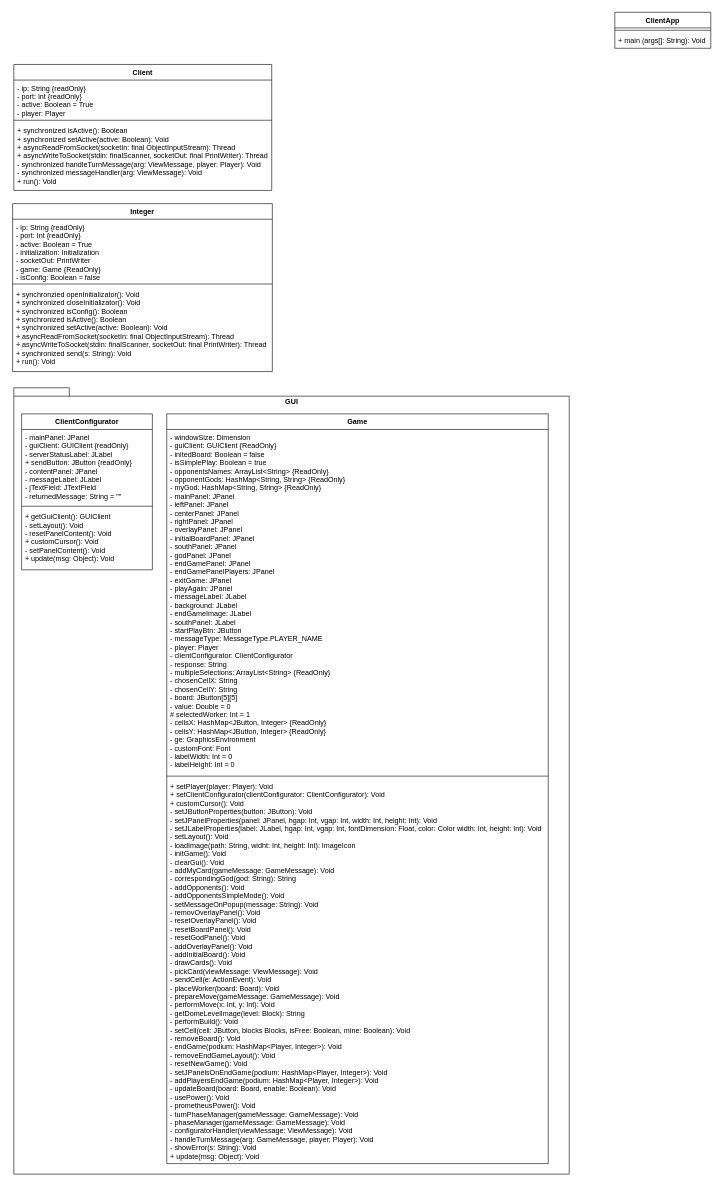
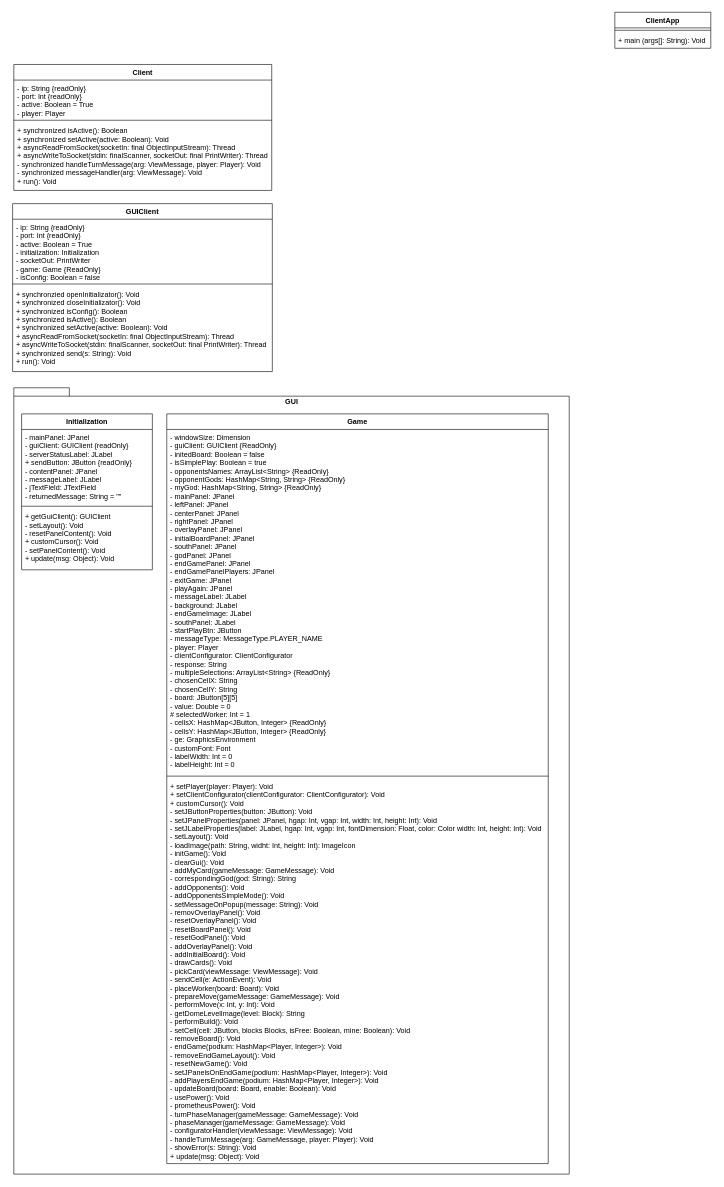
  <mxCell id="0" />
  <mxCell id="1" parent="0" />
  <mxCell id="2" value="Client" style="swimlane;fontStyle=1;align=center;verticalAlign=top;childLayout=stackLayout;horizontal=1;startSize=26;horizontalStack=0;resizeParent=1;resizeParentMax=0;resizeLast=0;collapsible=1;marginBottom=0;" vertex="1" parent="1"><mxGeometry x="22" y="107" width="430" height="210" as="geometry" /></mxCell>
  <mxCell id="3" value="- ip: String {readOnly}&#10;- port: Int {readOnly}&#10;- active: Boolean = True&#10;- player: Player" style="text;strokeColor=none;fillColor=none;align=left;verticalAlign=top;spacingLeft=4;spacingRight=4;overflow=hidden;rotatable=0;points=[[0,0.5],[1,0.5]];portConstraint=eastwest;" vertex="1" parent="2"><mxGeometry y="26" width="430" height="63" as="geometry" /></mxCell>
  <mxCell id="4" value="" style="line;strokeWidth=1;fillColor=none;align=left;verticalAlign=middle;spacingTop=-1;spacingLeft=3;spacingRight=3;rotatable=0;labelPosition=right;points=[];portConstraint=eastwest;" vertex="1" parent="2"><mxGeometry y="89" width="430" height="8" as="geometry" /></mxCell>
  <mxCell id="5" value="+ synchronized isActive(): Boolean&#10;+ synchronized setActive(active: Boolean): Void&#10;+ asyncReadFromSocket(socketIn: final ObjectInputStream): Thread&#10;+ asyncWriteToSocket(stdin: finalScanner, socketOut: final PrintWriter): Thread&#10;- synchronized handleTurnMessage(arg: ViewMessage, player: Player): Void&#10;- synchronized messageHandler(arg: ViewMessage): Void&#10;+ run(): Void" style="text;strokeColor=none;fillColor=none;align=left;verticalAlign=top;spacingLeft=4;spacingRight=4;overflow=hidden;rotatable=0;points=[[0,0.5],[1,0.5]];portConstraint=eastwest;" vertex="1" parent="2"><mxGeometry y="97" width="430" height="113" as="geometry" /></mxCell>
  <mxCell id="6" value="GUI" style="shape=folder;fontStyle=1;spacingTop=10;tabWidth=40;tabHeight=14;tabPosition=left;html=1;verticalAlign=top;" vertex="1" parent="1"><mxGeometry x="22" y="646" width="926" height="1311" as="geometry" /></mxCell>
  <mxCell id="7" value="" style="resizable=0;html=1;align=left;verticalAlign=bottom;labelBackgroundColor=#ffffff;fontSize=10;" connectable="0" vertex="1" parent="1"><mxGeometry x="453" y="406" as="geometry" /></mxCell>
  <mxCell id="8" value="" style="resizable=0;html=1;align=left;verticalAlign=bottom;labelBackgroundColor=#ffffff;fontSize=10;" connectable="0" vertex="1" parent="1"><mxGeometry x="913" y="750" as="geometry" /></mxCell>
  <mxCell id="9" value="" style="resizable=0;html=1;align=left;verticalAlign=bottom;labelBackgroundColor=#ffffff;fontSize=10;" connectable="0" vertex="1" parent="1"><mxGeometry x="147" y="715.5" as="geometry" /></mxCell>
- <mxCell id="10" value="Integer" style="swimlane;fontStyle=1;align=center;verticalAlign=top;childLayout=stackLayout;horizontal=1;startSize=26;horizontalStack=0;resizeParent=1;resizeParentMax=0;resizeLast=0;collapsible=1;marginBottom=0;" vertex="1" parent="1"><mxGeometry x="20" y="339" width="433" height="280" as="geometry" /></mxCell>
+ <mxCell id="10" value="GUIClient" style="swimlane;fontStyle=1;align=center;verticalAlign=top;childLayout=stackLayout;horizontal=1;startSize=26;horizontalStack=0;resizeParent=1;resizeParentMax=0;resizeLast=0;collapsible=1;marginBottom=0;" vertex="1" parent="1"><mxGeometry x="20" y="339" width="433" height="280" as="geometry" /></mxCell>
  <mxCell id="11" value="- ip: String {readOnly}&#10;- port: Int {readOnly}&#10;- active: Boolean = True&#10;- initialization: Initialization&#10;- socketOut: PrintWriter&#10;- game: Game {ReadOnly}&#10;- isConfig: Boolean = false" style="text;strokeColor=none;fillColor=none;align=left;verticalAlign=top;spacingLeft=4;spacingRight=4;overflow=hidden;rotatable=0;points=[[0,0.5],[1,0.5]];portConstraint=eastwest;" vertex="1" parent="10"><mxGeometry y="26" width="433" height="104" as="geometry" /></mxCell>
  <mxCell id="12" value="" style="line;strokeWidth=1;fillColor=none;align=left;verticalAlign=middle;spacingTop=-1;spacingLeft=3;spacingRight=3;rotatable=0;labelPosition=right;points=[];portConstraint=eastwest;" vertex="1" parent="10"><mxGeometry y="130" width="433" height="8" as="geometry" /></mxCell>
  <mxCell id="13" value="+ synchronzied openInitializator(): Void&#10;+ synchronized closeInitializator(): Void&#10;+ synchronized isConfig(): Boolean&#10;+ synchronized isActive(): Boolean&#10;+ synchronized setActive(active: Boolean): Void&#10;+ asyncReadFromSocket(socketIn: final ObjectInputStream): Thread&#10;+ asyncWriteToSocket(stdin: finalScanner, socketOut: final PrintWriter): Thread&#10;+ synchronized send(s: String): Void&#10;+ run(): Void" style="text;strokeColor=none;fillColor=none;align=left;verticalAlign=top;spacingLeft=4;spacingRight=4;overflow=hidden;rotatable=0;points=[[0,0.5],[1,0.5]];portConstraint=eastwest;" vertex="1" parent="10"><mxGeometry y="138" width="433" height="142" as="geometry" /></mxCell>
  <mxCell id="14" value="Game" style="swimlane;fontStyle=1;align=center;verticalAlign=top;childLayout=stackLayout;horizontal=1;startSize=26;horizontalStack=0;resizeParent=1;resizeParentMax=0;resizeLast=0;collapsible=1;marginBottom=0;" vertex="1" parent="1"><mxGeometry x="277" y="689.5" width="636" height="1250" as="geometry" /></mxCell>
  <mxCell id="15" value="- windowSize: Dimension&#10;- guiClient: GUIClient {ReadOnly}&#10;- initedBoard: Boolean = false&#10;- isSimplePlay: Boolean = true&#10;- opponentsNames: ArrayList&lt;String&gt; {ReadOnly}&#10;- opponentGods: HashMap&lt;String, String&gt; {ReadOnly}&#10;- myGod: HashMap&lt;String, String&gt; {ReadOnly}&#10;- mainPanel: JPanel&#10;- leftPanel: JPanel&#10;- centerPanel: JPanel&#10;- rightPanel: JPanel&#10;- overlayPanel: JPanel&#10;- initialBoardPanel: JPanel&#10;- southPanel: JPanel&#10;- godPanel: JPanel&#10;- endGamePanel: JPanel&#10;- endGamePanelPlayers: JPanel&#10;- exitGame: JPanel&#10;- playAgain: JPanel&#10;- messageLabel: JLabel&#10;- background: JLabel&#10;- endGameImage: JLabel&#10;- southPanel: JLabel&#10;- startPlayBtn: JButton&#10;- messageType: MessageType.PLAYER_NAME&#10;- player: Player&#10;- clientConfigurator: ClientConfigurator&#10;- response: String&#10;- multipleSelections: ArrayList&lt;String&gt; {ReadOnly}&#10;- chosenCellX: String&#10;- chosenCellY: String&#10;- board: JButton[5][5]&#10;- value: Double = 0&#10;# selectedWorker: Int = 1&#10;- cellsX: HashMap&lt;JButton, Integer&gt; {ReadOnly}&#10;- cellsY: HashMap&lt;JButton, Integer&gt; {ReadOnly}&#10;- ge: GraphicsEnvironment&#10;- customFont: Font&#10;- labelWidth: Int = 0&#10;- labelHeight: Int = 0" style="text;strokeColor=none;fillColor=none;align=left;verticalAlign=top;spacingLeft=4;spacingRight=4;overflow=hidden;rotatable=0;points=[[0,0.5],[1,0.5]];portConstraint=eastwest;" vertex="1" parent="14"><mxGeometry y="26" width="636" height="574" as="geometry" /></mxCell>
  <mxCell id="16" value="" style="line;strokeWidth=1;fillColor=none;align=left;verticalAlign=middle;spacingTop=-1;spacingLeft=3;spacingRight=3;rotatable=0;labelPosition=right;points=[];portConstraint=eastwest;" vertex="1" parent="14"><mxGeometry y="600" width="636" height="8" as="geometry" /></mxCell>
  <mxCell id="17" value="+ setPlayer(player: Player): Void&#10;+ setClientConfigurator(clientConfigurator: ClientConfigurator): Void&#10;+ customCursor(): Void&#10;- setJButtonProperties(button: JButton): Void&#10;- setJPanelProperties(panel: JPanel, hgap: Int, vgap: Int, width: Int, height: Int): Void&#10;- setJLabelProperties(label: JLabel, hgap: Int, vgap: Int, fontDimension: Float, color: Color width: Int, height: Int): Void&#10;- setLayout(): Void&#10;- loadImage(path: String, widht: Int, height: Int): ImageIcon&#10;- initGame(): Void&#10;- clearGui(): Void&#10;- addMyCard(gameMessage: GameMessage): Void&#10;- correspondingGod(god: String): String&#10;- addOpponents(): Void&#10;- addOpponentsSimpleMode(): Void&#10;- setMessageOnPopup(message: String): Void&#10;- removOverlayPanel(): Void&#10;- resetOverlayPanel(): Void&#10;- resetBoardPanel(): Void&#10;- resetGodPanel(): Void&#10;- addOverlayPanel(): Void&#10;- addInitialBoard(): Void&#10;- drawCards(): Void&#10;- pickCard(viewMessage: ViewMessage): Void&#10;- sendCell(e: ActionEvent): Void&#10;- placeWorker(board: Board): Void&#10;- prepareMove(gameMessage: GameMessage): Void&#10;- performMove(x: Int, y: Int): Void&#10;- getDomeLevelImage(level: Block): String&#10;- performBuild(): Void&#10;- setCell(cell: JButton, blocks Blocks, isFree: Boolean, mine: Boolean): Void&#10;- removeBoard(): Void&#10;- endGame(podium: HashMap&lt;Player, Integer&gt;): Void&#10;- removeEndGameLayout(): Void&#10;- resetNewGame(): Void&#10;- setJPanelsOnEndGame(podium: HashMap&lt;Player, Integer&gt;): Void&#10;- addPlayersEndGame(podium: HashMap&lt;Player, Integer&gt;): Void&#10;- updateBoard(board: Board, enable: Boolean): Void&#10;- usePower(): Void&#10;- prometheusPower(): Void&#10;- turnPhaseManager(gameMessage: GameMessage): Void&#10;- phaseManager(gameMessage: GameMessage): Void&#10;- configuratorHandler(viewMessage: ViewMessage): Void&#10;- handleTurnMessage(arg: GameMessage, player: Player): Void&#10;- showError(s: String): Void&#10;+ update(msg: Object): Void" style="text;strokeColor=none;fillColor=none;align=left;verticalAlign=top;spacingLeft=4;spacingRight=4;overflow=hidden;rotatable=0;points=[[0,0.5],[1,0.5]];portConstraint=eastwest;" vertex="1" parent="14"><mxGeometry y="608" width="636" height="642" as="geometry" /></mxCell>
- <mxCell id="18" value="ClientConfigurator" style="swimlane;fontStyle=1;align=center;verticalAlign=top;childLayout=stackLayout;horizontal=1;startSize=26;horizontalStack=0;resizeParent=1;resizeParentMax=0;resizeLast=0;collapsible=1;marginBottom=0;" vertex="1" parent="1"><mxGeometry x="35" y="689.5" width="218" height="260" as="geometry" /></mxCell>
+ <mxCell id="18" value="Initialization" style="swimlane;fontStyle=1;align=center;verticalAlign=top;childLayout=stackLayout;horizontal=1;startSize=26;horizontalStack=0;resizeParent=1;resizeParentMax=0;resizeLast=0;collapsible=1;marginBottom=0;" vertex="1" parent="1"><mxGeometry x="35" y="689.5" width="218" height="260" as="geometry" /></mxCell>
  <mxCell id="19" value="- mainPanel: JPanel&#10;- guiClient: GUIClient {readOnly}&#10;- serverStatusLabel: JLabel&#10;+ sendButton: JButton {readOnly}&#10;- contentPanel: JPanel&#10;- messageLabel: JLabel&#10;- jTextField: JTextField&#10;- returnedMessage: String = &quot;&quot;" style="text;strokeColor=none;fillColor=none;align=left;verticalAlign=top;spacingLeft=4;spacingRight=4;overflow=hidden;rotatable=0;points=[[0,0.5],[1,0.5]];portConstraint=eastwest;" vertex="1" parent="18"><mxGeometry y="26" width="218" height="124" as="geometry" /></mxCell>
  <mxCell id="20" value="" style="line;strokeWidth=1;fillColor=none;align=left;verticalAlign=middle;spacingTop=-1;spacingLeft=3;spacingRight=3;rotatable=0;labelPosition=right;points=[];portConstraint=eastwest;" vertex="1" parent="18"><mxGeometry y="150" width="218" height="8" as="geometry" /></mxCell>
  <mxCell id="21" value="+ getGuiClient(): GUIClient&#10;- setLayout(): Void&#10;- resetPanelContent(): Void&#10;+ customCursor(): Void&#10;- setPanelContent(): Void&#10;+ update(msg: Object): Void" style="text;strokeColor=none;fillColor=none;align=left;verticalAlign=top;spacingLeft=4;spacingRight=4;overflow=hidden;rotatable=0;points=[[0,0.5],[1,0.5]];portConstraint=eastwest;" vertex="1" parent="18"><mxGeometry y="158" width="218" height="102" as="geometry" /></mxCell>
  <mxCell id="22" value="ClientApp" style="swimlane;fontStyle=1;align=center;verticalAlign=top;childLayout=stackLayout;horizontal=1;startSize=26;horizontalStack=0;resizeParent=1;resizeParentMax=0;resizeLast=0;collapsible=1;marginBottom=0;html=0;" vertex="1" parent="1"><mxGeometry x="1024" y="20" width="160" height="60" as="geometry" /></mxCell>
  <mxCell id="23" value="" style="line;strokeWidth=1;fillColor=none;align=left;verticalAlign=middle;spacingTop=-1;spacingLeft=3;spacingRight=3;rotatable=0;labelPosition=right;points=[];portConstraint=eastwest;" vertex="1" parent="22"><mxGeometry y="26" width="160" height="8" as="geometry" /></mxCell>
  <mxCell id="24" value="+ main (args[]: String): Void" style="text;strokeColor=none;fillColor=none;align=left;verticalAlign=top;spacingLeft=4;spacingRight=4;overflow=hidden;rotatable=0;points=[[0,0.5],[1,0.5]];portConstraint=eastwest;" vertex="1" parent="22"><mxGeometry y="34" width="160" height="26" as="geometry" /></mxCell>
